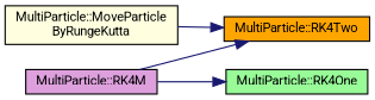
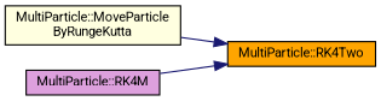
  digraph {
    fontname=Roboto
    rankdir=LR
    node [color=black fontname=Roboto fontsize=10 shape=record style=filled]
    edge [color=midnightblue fontname=Roboto fontsize=10 labelfontname=Helvetica labelfontsize=10 style=solid]
    n1 [fillcolor=lightyellow fontcolor=black height=0.2 label="MultiParticle::MoveParticle\lByRungeKutta" width=0.4]
    n2 [fillcolor=orange height=0.2 label="MultiParticle::RK4Two" width=0.4]
    n3 [fillcolor=plum height=0.2 label="MultiParticle::RK4M" width=0.4]
-   n4 [fillcolor=palegreen height=0.2 label="MultiParticle::RK4One" width=0.4]
    n1 -> n2
    n3 -> n2
-   n3 -> n4
  }
